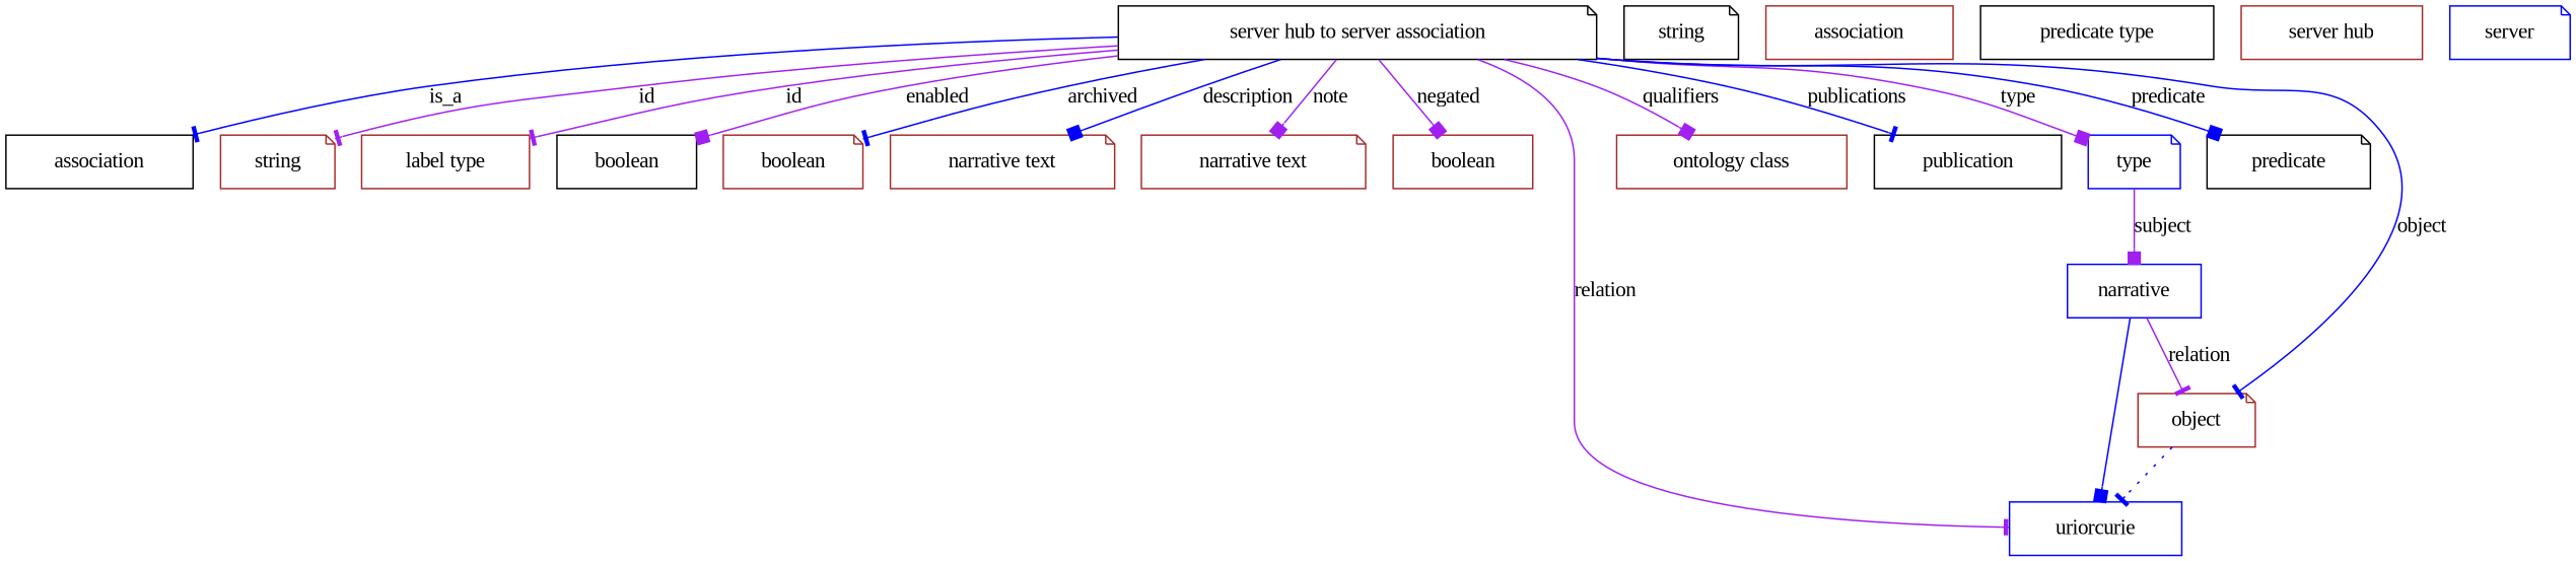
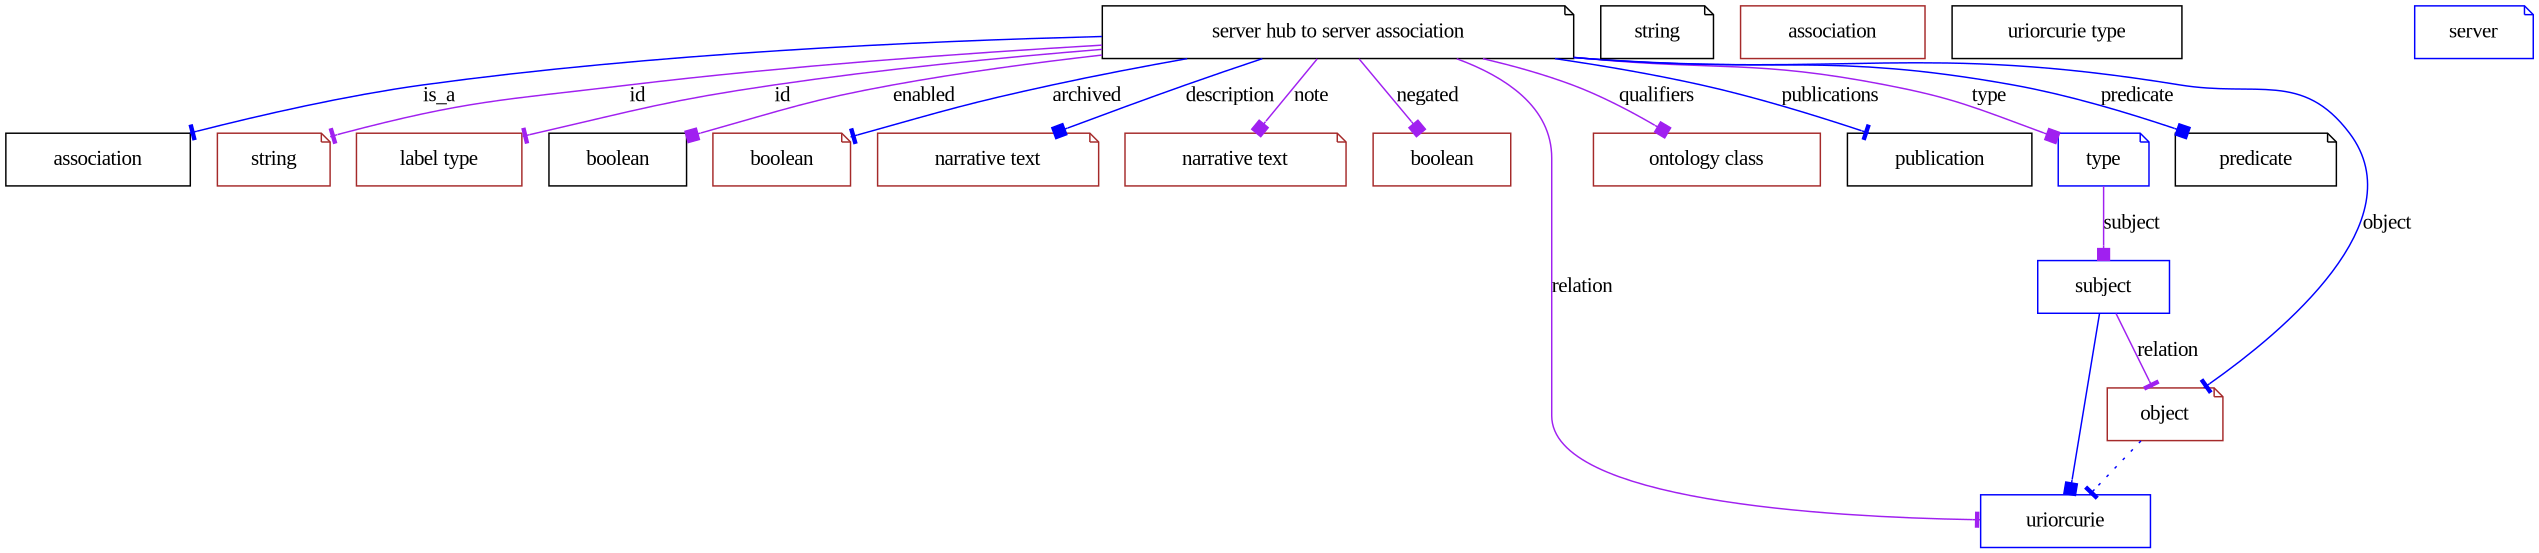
  digraph {
    fontname="Liberation Serif"
    node [color=brown fontname="Liberation Serif" shape=box]
    edge [arrowhead=tee color=purple fontname="Liberation Serif" style=solid]
    n1 [color=black height=0.5 label="server hub to server association" shape=note width=4.4774]
    association [color=black height=0.5 width=1.7512]
    n3 [height=0.5 label=string shape=note width=1.0652]
    n4 [height=0.5 label="label type" width=1.5707]
    n5 [color=black height=0.5 label=boolean width=1.2999]
    n6 [height=0.5 label=boolean shape=note width=1.2999]
    n7 [height=0.5 label="narrative text" shape=note width=2.0943]
    n8 [height=0.5 label="narrative text" shape=note width=2.0943]
    n9 [height=0.5 label=boolean width=1.2999]
    n10 [color=blue height=0.5 label=uriorcurie width=1.6068]
    n11 [height=0.5 label="ontology class" width=2.1484]
    n12 [color=black height=0.5 label=publication width=1.7512]
    type [color=blue height=0.5 shape=note width=0.86659]
    predicate [color=black height=0.5 shape=note width=1.5346]
    object [height=0.5 shape=note width=1.1013]
-   subject [color=blue height=0.5 width=1.2457 label=narrative]
+   subject [color=blue height=0.5 width=1.2457]
    n17 [color=black height=0.5 label=string shape=note width=1.0652]
    n18 [height=0.5 label=association width=1.7512]
-   n19 [color=black height=0.5 label="predicate type" width=2.1845]
-   n20 [height=0.5 label="server hub" width=1.6971]
+   n19 [color=black height=0.5 label="uriorcurie type" width=2.1845]
    n21 [color=blue height=0.5 label=server shape=note width=1.1193]
    n1 -> association [color=blue label=is_a style=""]
    n1 -> n3 [label=id]
    n1 -> n4 [label=id]
    n1 -> n5 [arrowhead=box label=enabled]
    n1 -> n6 [color=blue label=archived]
    n1 -> n7 [arrowhead=box color=blue label=description]
    n1 -> n8 [arrowhead=box label=note]
    n1 -> n9 [arrowhead=box label=negated]
    n1 -> n10 [label=relation]
    n1 -> n11 [arrowhead=box label=qualifiers]
    n1 -> n12 [color=blue label=publications]
    n1 -> type [arrowhead=box label=type]
    n1 -> predicate [arrowhead=box color=blue label=predicate]
    n1 -> object [color=blue label=object]
    type -> subject [arrowhead=box label=subject]
    object -> n10 [color=blue style=dotted]
    subject -> n10 [arrowhead=box color=blue]
    subject -> object [label=relation style=""]
  }
